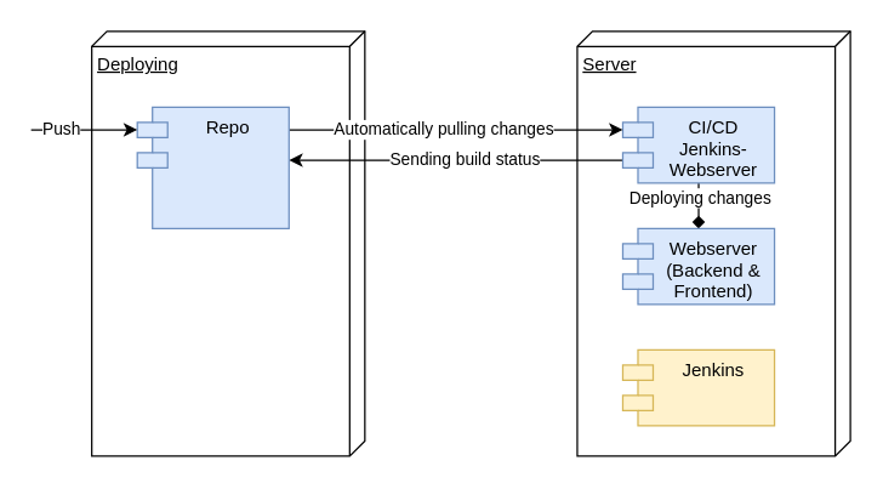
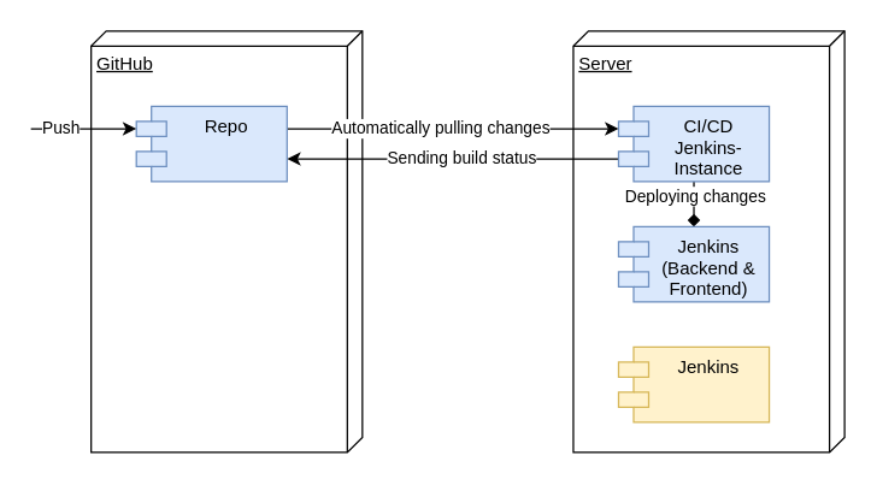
  <mxCell id="0" />
  <mxCell id="1" parent="0" />
  <mxCell id="2" value="Server" style="verticalAlign=top;align=left;spacingTop=8;spacingLeft=2;spacingRight=12;shape=cube;size=10;direction=south;fontStyle=4;html=1;" vertex="1" parent="1"><mxGeometry x="380" y="20" width="180" height="280" as="geometry" /></mxCell>
- <mxCell id="3" value="Deploying" style="verticalAlign=top;align=left;spacingTop=8;spacingLeft=2;spacingRight=12;shape=cube;size=10;direction=south;fontStyle=4;html=1;" vertex="1" parent="1"><mxGeometry x="60" y="20" width="180" height="280" as="geometry" /></mxCell>
+ <mxCell id="3" value="GitHub" style="verticalAlign=top;align=left;spacingTop=8;spacingLeft=2;spacingRight=12;shape=cube;size=10;direction=south;fontStyle=4;html=1;" vertex="1" parent="1"><mxGeometry x="60" y="20" width="180" height="280" as="geometry" /></mxCell>
  <mxCell id="4" style="edgeStyle=orthogonalEdgeStyle;rounded=0;orthogonalLoop=1;jettySize=auto;html=1;exitX=0;exitY=0;exitDx=0;exitDy=35;exitPerimeter=0;" edge="1" parent="1" source="8" target="11"><mxGeometry relative="1" as="geometry"><Array as="points"><mxPoint x="250" y="105" /><mxPoint x="250" y="105" /></Array></mxGeometry></mxCell>
  <mxCell id="5" value="Sending build status" style="edgeLabel;html=1;align=center;verticalAlign=middle;resizable=0;points=[];" vertex="1" connectable="0" parent="4"><mxGeometry x="-0.049" y="-1" relative="1" as="geometry"><mxPoint as="offset" /></mxGeometry></mxCell>
  <mxCell id="6" style="edgeStyle=orthogonalEdgeStyle;rounded=0;orthogonalLoop=1;jettySize=auto;html=1;entryX=0.5;entryY=0;entryDx=0;entryDy=0;endArrow=diamond;" edge="1" parent="1" source="8" target="14"><mxGeometry relative="1" as="geometry" /></mxCell>
  <mxCell id="7" value="Deploying changes" style="edgeLabel;html=1;align=center;verticalAlign=middle;resizable=0;points=[];" vertex="1" connectable="0" parent="6"><mxGeometry x="-0.753" relative="1" as="geometry"><mxPoint y="3.89" as="offset" /></mxGeometry></mxCell>
- <mxCell id="8" value="CI/CD&#10;Jenkins-&#10;Webserver&#10;" style="shape=module;align=left;spacingLeft=20;align=center;verticalAlign=top;fillColor=#dae8fc;strokeColor=#6c8ebf;" vertex="1" parent="1"><mxGeometry x="410" y="70" width="100" height="50" as="geometry" /></mxCell>
+ <mxCell id="8" value="CI/CD&#10;Jenkins-&#10;Instance&#10;" style="shape=module;align=left;spacingLeft=20;align=center;verticalAlign=top;fillColor=#dae8fc;strokeColor=#6c8ebf;" vertex="1" parent="1"><mxGeometry x="410" y="70" width="100" height="50" as="geometry" /></mxCell>
  <mxCell id="9" style="edgeStyle=orthogonalEdgeStyle;rounded=0;orthogonalLoop=1;jettySize=auto;html=1;entryX=0;entryY=0;entryDx=0;entryDy=15;entryPerimeter=0;" edge="1" parent="1" source="11" target="8"><mxGeometry relative="1" as="geometry"><Array as="points"><mxPoint x="250" y="85" /><mxPoint x="250" y="85" /></Array></mxGeometry></mxCell>
  <mxCell id="10" value="&lt;div&gt;Automatically pulling changes&lt;br&gt;&lt;/div&gt;" style="edgeLabel;html=1;align=center;verticalAlign=middle;resizable=0;points=[];" vertex="1" connectable="0" parent="9"><mxGeometry x="-0.085" y="1" relative="1" as="geometry"><mxPoint as="offset" /></mxGeometry></mxCell>
- <mxCell id="11" value="Repo" style="shape=module;align=left;spacingLeft=20;align=center;verticalAlign=top;fillColor=#dae8fc;strokeColor=#6c8ebf;" vertex="1" parent="1"><mxGeometry x="90" y="70" width="100" height="80" as="geometry" /></mxCell>
+ <mxCell id="11" value="Repo" style="shape=module;align=left;spacingLeft=20;align=center;verticalAlign=top;fillColor=#dae8fc;strokeColor=#6c8ebf;" vertex="1" parent="1"><mxGeometry x="90" y="70" width="100" height="50" as="geometry" /></mxCell>
  <mxCell id="12" value="" style="endArrow=classic;html=1;entryX=0;entryY=0;entryDx=0;entryDy=15;entryPerimeter=0;" edge="1" parent="1" target="11"><mxGeometry width="50" height="50" relative="1" as="geometry"><mxPoint y="85" as="sourcePoint" x="20" /><mxPoint x="90" y="80" as="targetPoint" /></mxGeometry></mxCell>
  <mxCell id="13" value="Push" style="edgeLabel;html=1;align=center;verticalAlign=middle;resizable=0;points=[];" vertex="1" connectable="0" parent="12"><mxGeometry x="-0.469" y="1" relative="1" as="geometry"><mxPoint as="offset" /></mxGeometry></mxCell>
- <mxCell id="14" value="Webserver&#10;(Backend &amp;&#10;Frontend)&#10;" style="shape=module;align=left;spacingLeft=20;align=center;verticalAlign=top;fillColor=#dae8fc;strokeColor=#6c8ebf;" vertex="1" parent="1"><mxGeometry x="410" y="150" width="100" height="50" as="geometry" /></mxCell>
+ <mxCell id="14" value="Jenkins&#10;(Backend &amp;&#10;Frontend)&#10;" style="shape=module;align=left;spacingLeft=20;align=center;verticalAlign=top;fillColor=#dae8fc;strokeColor=#6c8ebf;" vertex="1" parent="1"><mxGeometry x="410" y="150" width="100" height="50" as="geometry" /></mxCell>
  <mxCell id="15" value="Jenkins" style="shape=module;align=left;spacingLeft=20;align=center;verticalAlign=top;fillColor=#fff2cc;strokeColor=#d6b656;" vertex="1" parent="1"><mxGeometry x="410" y="230" width="100" height="50" as="geometry" /></mxCell>
